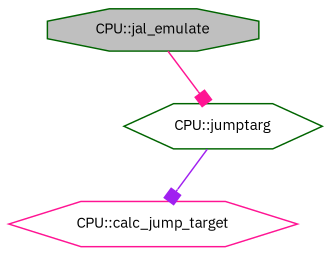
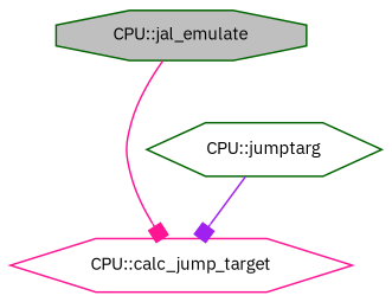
  digraph {
    fontname="IBM Plex Sans"
    rankdir=TB
    node [color=darkgreen fillcolor=white fontname="IBM Plex Sans" fontsize=10 shape=hexagon style=filled]
    edge [arrowhead=box fontname="IBM Plex Sans" fontsize=10 labelfontname=FreeSans labelfontsize=10 style=solid]
    n1 [fillcolor=grey75 fontcolor=black height=0.2 label="CPU::jal_emulate" shape=octagon width=0.4]
    n2 [color=deeppink height=0.2 label="CPU::calc_jump_target" width=0.4]
    n3 [height=0.2 label="CPU::jumptarg" width=0.4]
-   n1 -> n3 [color=deeppink]
+   n1 -> n2 [color=deeppink]
    n3 -> n2 [color=purple]
  }
